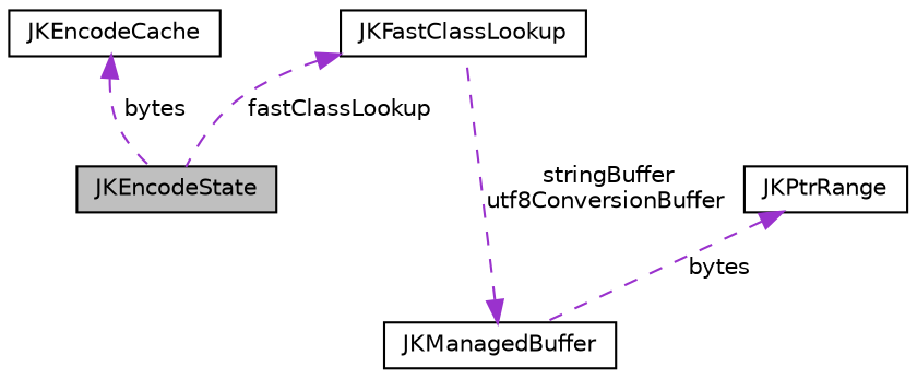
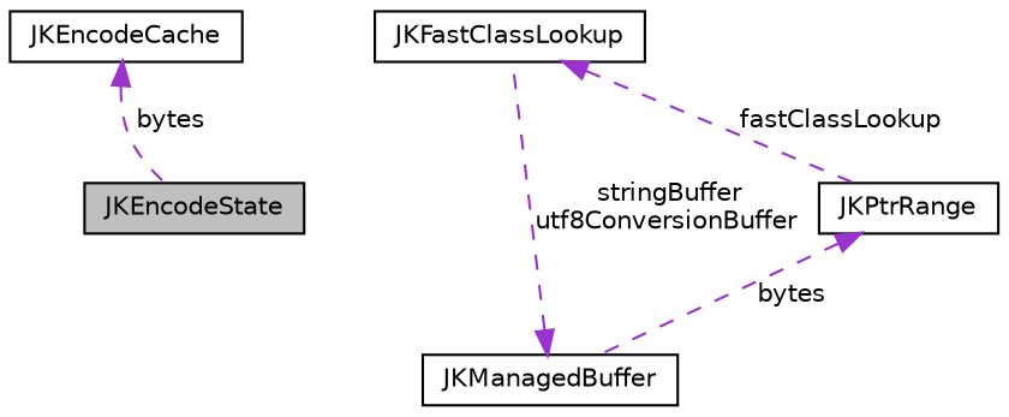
  digraph {
    node [color=black fillcolor=white fontname=Helvetica fontsize=10 shape=record style=filled]
    edge [color=darkorchid3 dir=back fontname=Helvetica fontsize=10 labelfontname=Helvetica labelfontsize=10 style=dashed]
    n1 [fillcolor=grey75 fontcolor=black height=0.2 label=JKEncodeState width=0.4]
    n2 [height=0.2 label=JKManagedBuffer width=0.4]
    n3 [height=0.2 label=JKFastClassLookup width=0.4]
    n4 [height=0.2 label=JKPtrRange width=0.4]
    n5 [height=0.2 label=JKEncodeCache width=0.4]
    n2 -> n3 [label=" stringBuffer\nutf8ConversionBuffer"]
-   n3 -> n1 [label=" fastClassLookup"]
+   n3 -> n4 [label=" fastClassLookup"]
    n4 -> n2 [label=" bytes"]
    n5 -> n1 [label=" bytes"]
  }
